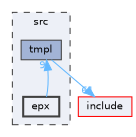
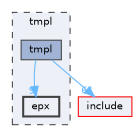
  digraph {
    compound=true
    node [color=grey25 fillcolor="#edf0f7" fontname=Helvetica fontsize=10 shape=box style=filled]
    edge [color=steelblue1 fontcolor=steelblue1 fontname=Helvetica fontsize=10 labeldistance=1.5 labelfontname=Helvetica labelfontsize=10]
    n1 [fillcolor="#a2b4d6" height=0.2 label=tmpl width=0.4]
    n2 [height=0.2 label=epx style="filled,bold" width=0.4]
    n3 [color=red height=0.2 label=include width=0.4]
    subgraph cluster_1 {
      bgcolor="#edf0f7"
      fontname=Helvetica
      fontsize=10
-     label=src
+     label=tmpl
      pencolor=grey25
      style="filled,dashed"
      n1
      n2
    }
    n1 -> n3 [headlabel=61]
-   n2 -> n1 [headlabel=9]
+   n1 -> n2 [headlabel=9]
  }
